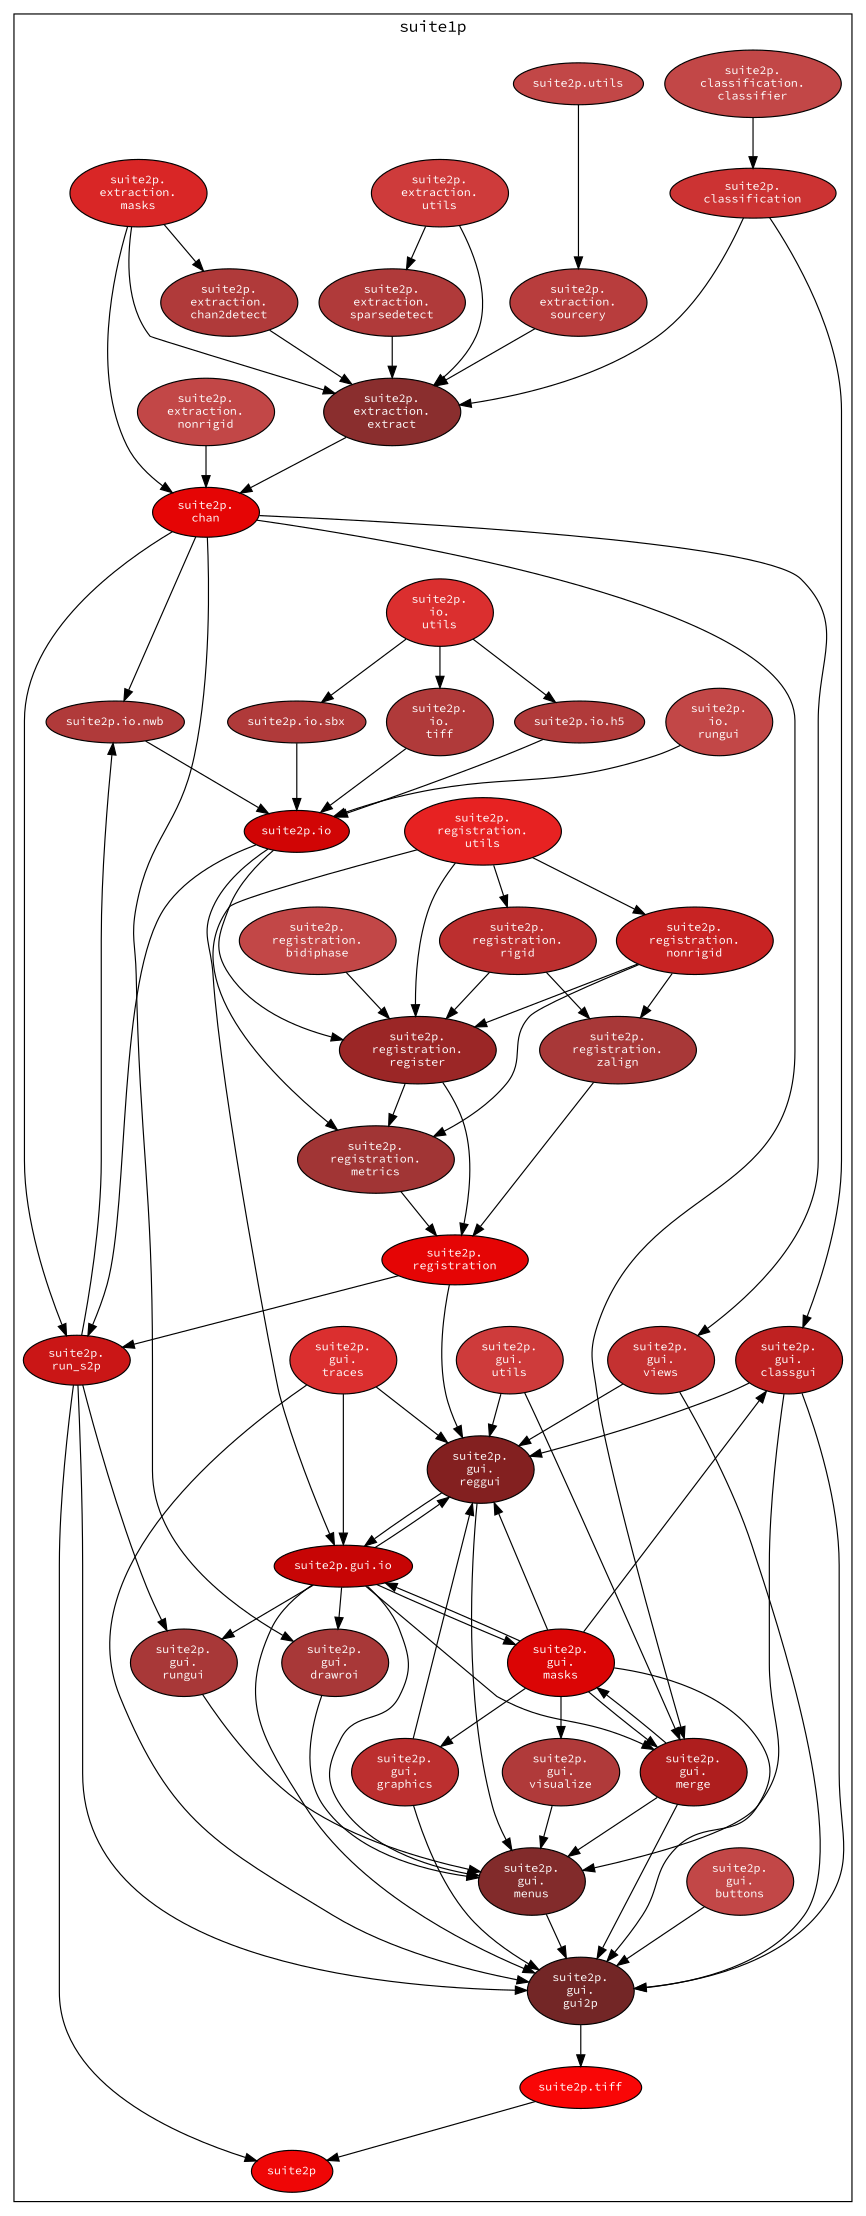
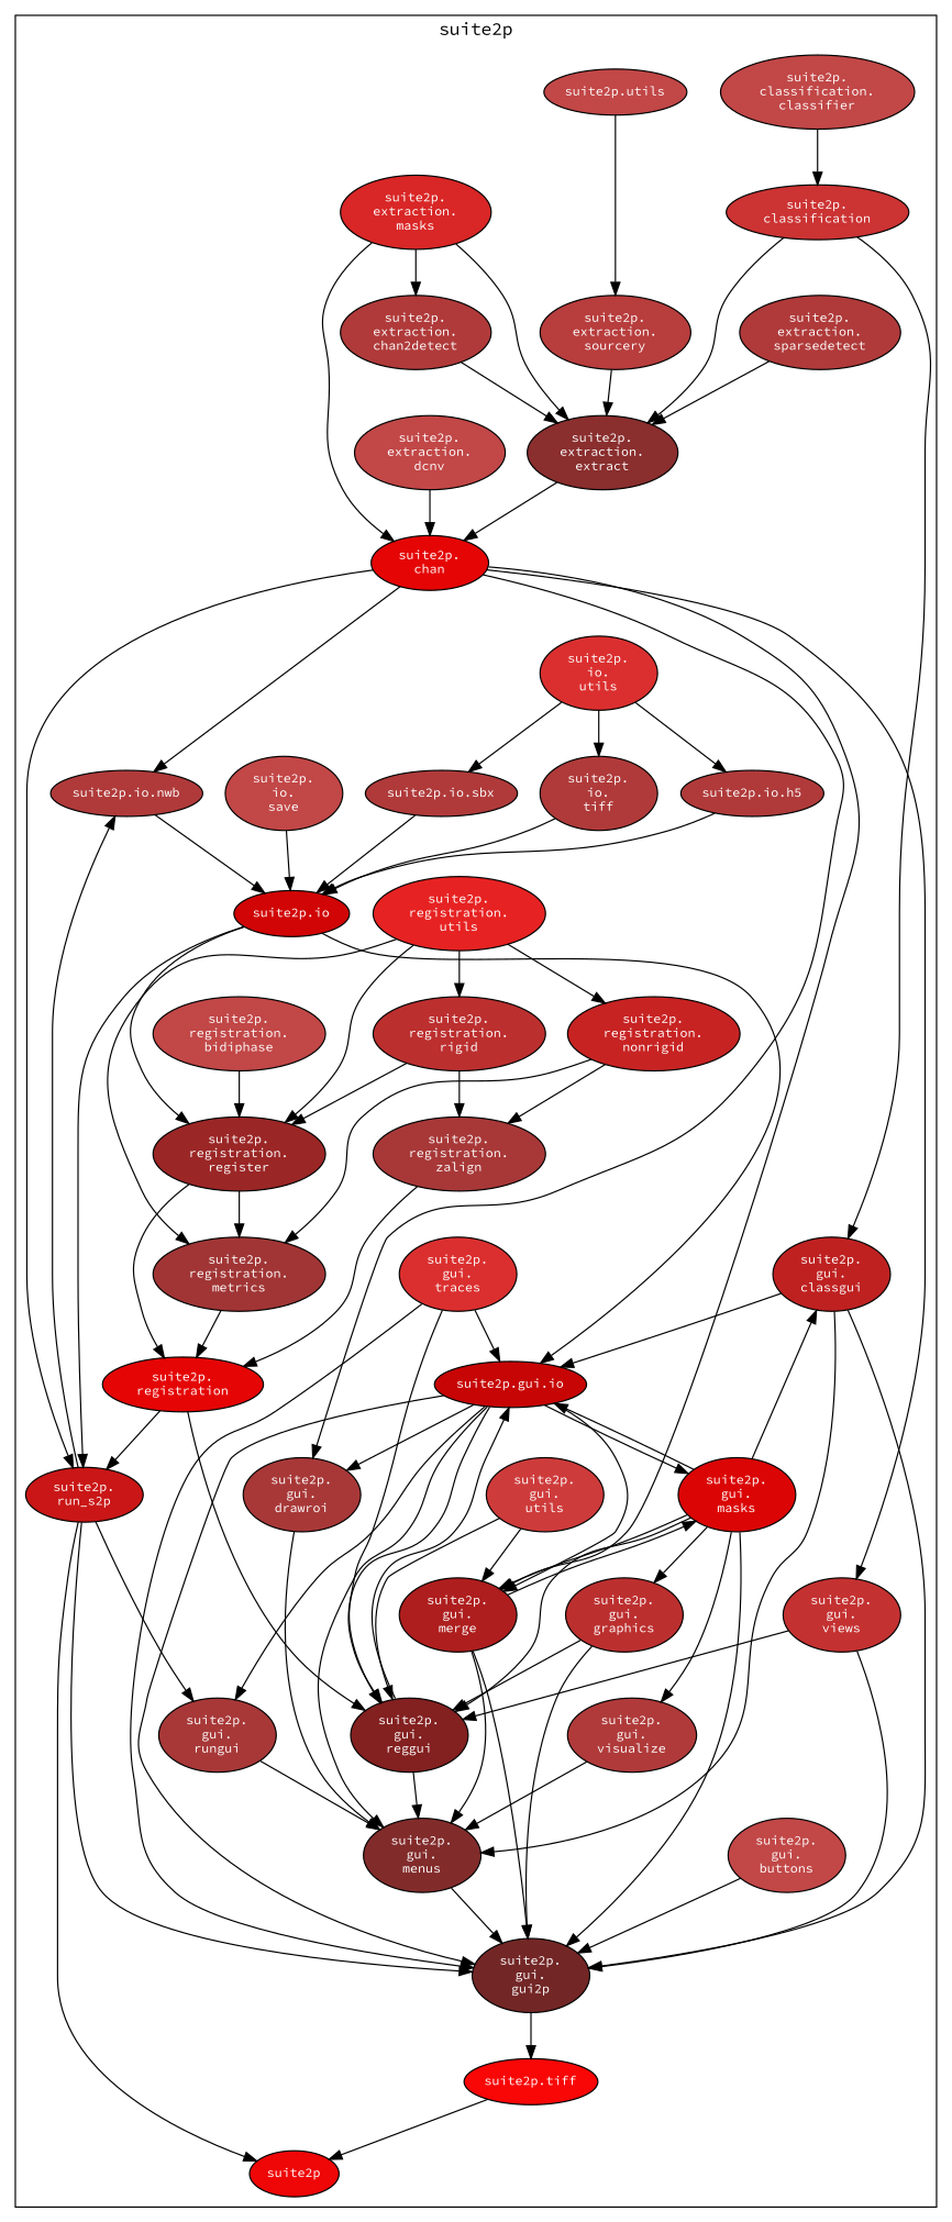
  digraph {
    compound=true
    fontname="Source Code Pro"
    rankdir=TB
    node [fillcolor="#b03a3a" fontcolor="#ffffff" fontname="Source Code Pro" fontsize=10 style=filled]
    edge [fillcolor="#000000" fontname="Source Code Pro" weight=2]
    suite2p [fillcolor="#ef0606"]
    n2 [fillcolor="#cc3333" label="suite2p\.\nclassification"]
    n3 [fillcolor="#c24747" label="suite2p\.\nclassification\.\nclassifier"]
    n4 [fillcolor="#e50505" label="suite2p\.\nchan"]
    n5 [label="suite2p\.\nextraction\.\nchan2detect"]
-   n6 [fillcolor="#c24747" label="suite2p\.\nextraction\.\nnonrigid"]
+   n6 [fillcolor="#c24747" label="suite2p\.\nextraction\.\ndcnv"]
    n7 [fillcolor="#8a2e2e" label="suite2p\.\nextraction\.\nextract"]
    n8 [fillcolor="#d92626" label="suite2p\.\nextraction\.\nmasks"]
    n9 [fillcolor="#b83d3d" label="suite2p\.\nextraction\.\nsourcery"]
    n10 [label="suite2p\.\nextraction\.\nsparsedetect"]
-   n11 [fillcolor="#ce3b3b" label="suite2p\.\nextraction\.\nutils"]
    n12 [fillcolor="#f90606" label="suite2p.tiff"]
    n13 [fillcolor="#c24747" label="suite2p\.\ngui\.\nbuttons"]
    n14 [fillcolor="#bf2121" label="suite2p\.\ngui\.\nclassgui"]
    n15 [fillcolor="#a83838" label="suite2p\.\ngui\.\ndrawroi"]
    n16 [fillcolor="#bc2f2f" label="suite2p\.\ngui\.\ngraphics"]
    n17 [fillcolor="#732626" label="suite2p\.\ngui\.\ngui2p"]
    n18 [fillcolor="#c70505" label="suite2p.gui.io"]
    n19 [fillcolor="#db0505" label="suite2p\.\ngui\.\nmasks"]
    n20 [fillcolor="#822b2b" label="suite2p\.\ngui\.\nmenus"]
    n21 [fillcolor="#ae1e1e" label="suite2p\.\ngui\.\nmerge"]
    n22 [fillcolor="#832020" label="suite2p\.\ngui\.\nreggui"]
    n23 [fillcolor="#a83838" label="suite2p\.\ngui\.\nrungui"]
    n24 [fillcolor="#db2f2f" label="suite2p\.\ngui\.\ntraces"]
    n25 [fillcolor="#ce3b3b" label="suite2p\.\ngui\.\nutils"]
    n26 [fillcolor="#c43131" label="suite2p\.\ngui\.\nviews"]
    n27 [label="suite2p\.\ngui\.\nvisualize"]
    n28 [fillcolor="#d10505" label="suite2p.io"]
    n29 [label="suite2p.io.h5"]
    n30 [label="suite2p.io.nwb"]
-   n31 [fillcolor="#c24747" label="suite2p\.\nio\.\nrungui"]
+   n31 [fillcolor="#c24747" label="suite2p\.\nio\.\nsave"]
    n32 [label="suite2p.io.sbx"]
    n33 [label="suite2p\.\nio\.\ntiff"]
    n34 [fillcolor="#db2f2f" label="suite2p\.\nio\.\nutils"]
    n35 [fillcolor="#e50505" label="suite2p\.\nregistration"]
    n36 [fillcolor="#c24747" label="suite2p\.\nregistration\.\nbidiphase"]
    n37 [fillcolor="#a13535" label="suite2p\.\nregistration\.\nmetrics"]
    n38 [fillcolor="#c82323" label="suite2p\.\nregistration\.\nnonrigid"]
    n39 [fillcolor="#9b2626" label="suite2p\.\nregistration\.\nregister"]
    n40 [fillcolor="#bc2f2f" label="suite2p\.\nregistration\.\nrigid"]
    n41 [fillcolor="#e72222" label="suite2p\.\nregistration\.\nutils"]
    n42 [fillcolor="#a83838" label="suite2p\.\nregistration\.\nzalign"]
    n43 [fillcolor="#ca1616" label="suite2p\.\nrun_s2p"]
    n44 [fillcolor="#c24747" label="suite2p.utils"]
    subgraph cluster_1 {
-     label=suite1p
+     label=suite2p
      suite2p
      n2
      n3
      n4
      n5
      n6
      n7
      n8
      n9
      n10
-     n11
      n12
      n13
      n14
      n15
      n16
      n17
      n18
      n19
      n20
      n21
      n22
      n23
      n24
      n25
      n26
      n27
      n28
      n29
      n30
      n31
      n32
      n33
      n34
      n35
      n36
      n37
      n38
      n39
      n40
      n41
      n42
      n43
      n44
    }
    n2 -> n7 [minlen=2 weight=""]
    n2 -> n14 [minlen=2 weight=""]
    n3 -> n2
    n4 -> n15 [minlen=2 weight=""]
    n4 -> n21 [minlen=2 weight=""]
    n4 -> n26 [minlen=2 weight=""]
    n4 -> n30 [minlen=2 weight=""]
    n4 -> n43 [weight=""]
    n5 -> n7
    n6 -> n4
    n7 -> n4
    n8 -> n4
    n8 -> n5
    n8 -> n7
    n9 -> n7
    n10 -> n7
-   n11 -> n7
-   n11 -> n10
    n12 -> suite2p [weight=""]
    n13 -> n17
    n14 -> n17
    n14 -> n20
-   n14 -> n22
+   n14 -> n18
    n15 -> n20
    n16 -> n17
    n16 -> n22
    n17 -> n12
    n18 -> n15
    n18 -> n17
    n18 -> n19
    n18 -> n20
    n18 -> n21
    n18 -> n22
    n18 -> n23
    n19 -> n14
    n19 -> n16
    n19 -> n17
    n19 -> n18
    n19 -> n21
    n19 -> n22
    n19 -> n27
    n20 -> n17
    n21 -> n17
    n21 -> n19
    n21 -> n20
    n22 -> n18
    n22 -> n20
    n23 -> n20
    n24 -> n17
    n24 -> n18
    n24 -> n22
    n25 -> n21
    n25 -> n22
    n26 -> n17
    n26 -> n22
    n27 -> n20
    n28 -> n18 [minlen=2 weight=""]
    n28 -> n39 [minlen=2 weight=""]
    n28 -> n43 [weight=""]
    n29 -> n28
    n30 -> n28
    n31 -> n28
    n32 -> n28
    n33 -> n28
    n34 -> n29
    n34 -> n32
    n34 -> n33
    n35 -> n22 [minlen=2 weight=""]
    n35 -> n43 [weight=""]
    n36 -> n39
    n37 -> n35
    n38 -> n37
-   n38 -> n39
    n38 -> n42
    n39 -> n35
    n39 -> n37
    n40 -> n39
    n40 -> n42
    n41 -> n37
    n41 -> n38
    n41 -> n39
    n41 -> n40
    n42 -> n35
    n43 -> suite2p [weight=""]
    n43 -> n17 [minlen=2 weight=""]
    n43 -> n23 [minlen=2 weight=""]
    n43 -> n30 [minlen=2 weight=""]
    n44 -> n9 [minlen=2 weight=""]
  }
